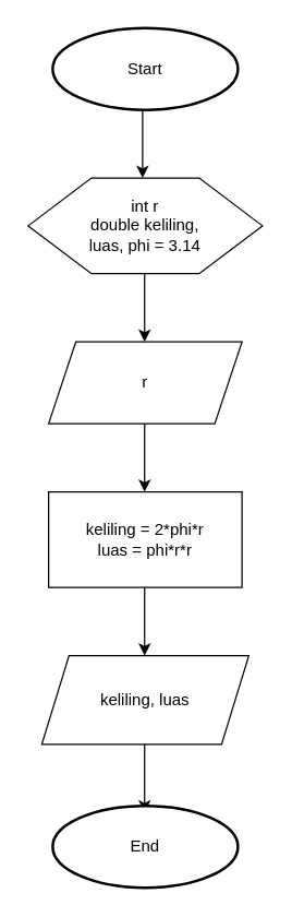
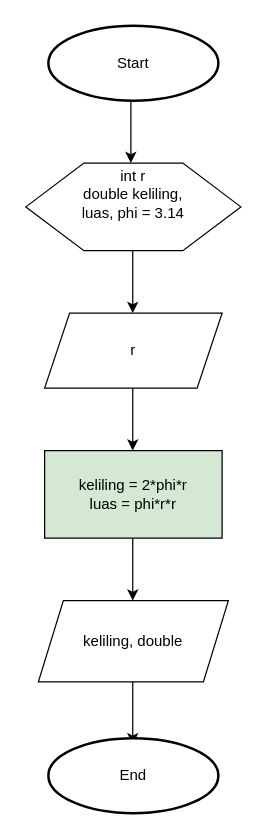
  <mxCell id="0" />
  <mxCell id="1" parent="0" />
  <mxCell id="2" value="Start" style="strokeWidth=2;html=1;shape=mxgraph.flowchart.start_2;whiteSpace=wrap;" vertex="1" parent="1"><mxGeometry x="38" y="20" width="136" height="60" as="geometry" /></mxCell>
  <mxCell id="3" value="" style="endArrow=classic;html=1;rounded=0;" edge="1" parent="1"><mxGeometry width="50" height="50" relative="1" as="geometry"><mxPoint x="104" y="80" as="sourcePoint" /><mxPoint x="104" y="130" as="targetPoint" /></mxGeometry></mxCell>
  <mxCell id="4" value="" style="verticalLabelPosition=bottom;verticalAlign=top;html=1;shape=hexagon;perimeter=hexagonPerimeter2;arcSize=6;size=0.27;" vertex="1" parent="1"><mxGeometry x="20" y="130" width="172" height="70" as="geometry" /></mxCell>
- <mxCell id="5" value="int r&lt;br&gt;double keliling, luas, phi = 3.14" style="text;html=1;strokeColor=none;fillColor=none;align=center;verticalAlign=middle;whiteSpace=wrap;rounded=0;" vertex="1" parent="1"><mxGeometry x="57" y="150" width="98" height="30" as="geometry" /></mxCell>
+ <mxCell id="5" value="int r&lt;br&gt;double keliling, luas, phi = 3.14" style="text;html=1;strokeColor=none;fillColor=none;align=center;verticalAlign=middle;whiteSpace=wrap;rounded=0;" vertex="1" parent="1"><mxGeometry x="57" y="140" width="98" height="30" as="geometry" /></mxCell>
  <mxCell id="6" value="" style="endArrow=classic;html=1;rounded=0;" edge="1" parent="1"><mxGeometry width="50" height="50" relative="1" as="geometry"><mxPoint x="105.5" y="200" as="sourcePoint" /><mxPoint x="105.5" y="250" as="targetPoint" /><Array as="points"><mxPoint x="105.5" y="240" /><mxPoint x="105.5" y="250" /></Array></mxGeometry></mxCell>
  <mxCell id="7" value="r" style="shape=parallelogram;perimeter=parallelogramPerimeter;whiteSpace=wrap;html=1;fixedSize=1;" vertex="1" parent="1"><mxGeometry x="35" y="250" width="142" height="60" as="geometry" /></mxCell>
  <mxCell id="8" value="" style="endArrow=classic;html=1;rounded=0;" edge="1" parent="1"><mxGeometry width="50" height="50" relative="1" as="geometry"><mxPoint x="105.5" y="310" as="sourcePoint" /><mxPoint x="105.5" y="360" as="targetPoint" /></mxGeometry></mxCell>
- <mxCell id="9" value="keliling = 2*phi*r&lt;br&gt;luas = phi*r*r" style="rounded=0;whiteSpace=wrap;html=1;" vertex="1" parent="1"><mxGeometry x="35" y="360" width="142" height="70" as="geometry" /></mxCell>
+ <mxCell id="9" value="keliling = 2*phi*r&lt;br&gt;luas = phi*r*r" style="rounded=0;whiteSpace=wrap;html=1;fillColor=#d5e8d4;" vertex="1" parent="1"><mxGeometry x="35" y="360" width="142" height="70" as="geometry" /></mxCell>
  <mxCell id="10" value="" style="endArrow=classic;html=1;rounded=0;" edge="1" parent="1"><mxGeometry width="50" height="50" relative="1" as="geometry"><mxPoint x="105.5" y="430" as="sourcePoint" /><mxPoint x="105.5" y="480" as="targetPoint" /></mxGeometry></mxCell>
- <mxCell id="11" value="keliling, luas" style="shape=parallelogram;perimeter=parallelogramPerimeter;whiteSpace=wrap;html=1;fixedSize=1;" vertex="1" parent="1"><mxGeometry x="30" y="480" width="152" height="65" as="geometry" /></mxCell>
+ <mxCell id="11" value="keliling, double" style="shape=parallelogram;perimeter=parallelogramPerimeter;whiteSpace=wrap;html=1;fixedSize=1;" vertex="1" parent="1"><mxGeometry x="30" y="480" width="152" height="65" as="geometry" /></mxCell>
  <mxCell id="12" value="" style="endArrow=classic;html=1;rounded=0;" edge="1" parent="1"><mxGeometry width="50" height="50" relative="1" as="geometry"><mxPoint x="105.5" y="545" as="sourcePoint" /><mxPoint x="105.5" y="595" as="targetPoint" /></mxGeometry></mxCell>
  <mxCell id="13" value="End" style="strokeWidth=2;html=1;shape=mxgraph.flowchart.start_2;whiteSpace=wrap;" vertex="1" parent="1"><mxGeometry x="38" y="590" width="136" height="60" as="geometry" /></mxCell>
